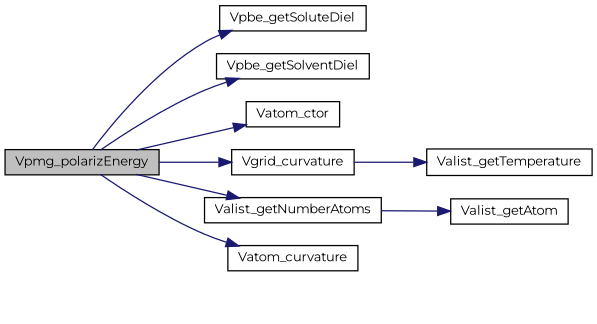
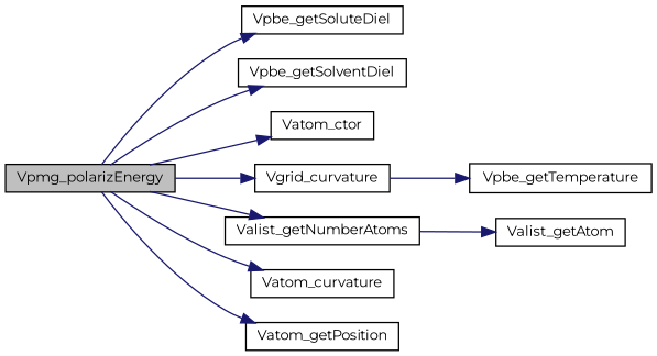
  digraph {
    fontname=Montserrat
    rankdir=LR
    node [color=black fillcolor=white fontname=Montserrat fontsize=10 shape=record style=filled]
    edge [color=midnightblue fontname=Montserrat fontsize=10 labelfontname=FreeSans labelfontsize=10 style=solid]
    n1 [fillcolor=grey75 fontcolor=black height=0.2 label=Vpmg_polarizEnergy width=0.4]
    n2 [height=0.2 label=Vpbe_getSoluteDiel width=0.4]
    n3 [height=0.2 label=Vpbe_getSolventDiel width=0.4]
    n4 [height=0.2 label=Vatom_ctor width=0.4]
    n5 [height=0.2 label=Vgrid_curvature width=0.4]
    n6 [height=0.2 label=Valist_getNumberAtoms width=0.4]
    n7 [height=0.2 label=Vatom_curvature width=0.4]
-   n9 [height=0.2 label=Valist_getTemperature width=0.4]
+   n8 [height=0.2 label=Vatom_getPosition width=0.4]
+   n9 [height=0.2 label=Vpbe_getTemperature width=0.4]
    n10 [height=0.2 label=Valist_getAtom width=0.4]
    n1 -> n2
    n1 -> n3
    n1 -> n4
    n1 -> n5
    n1 -> n6
    n1 -> n7
+   n1 -> n8
    n5 -> n9
    n6 -> n10
  }
